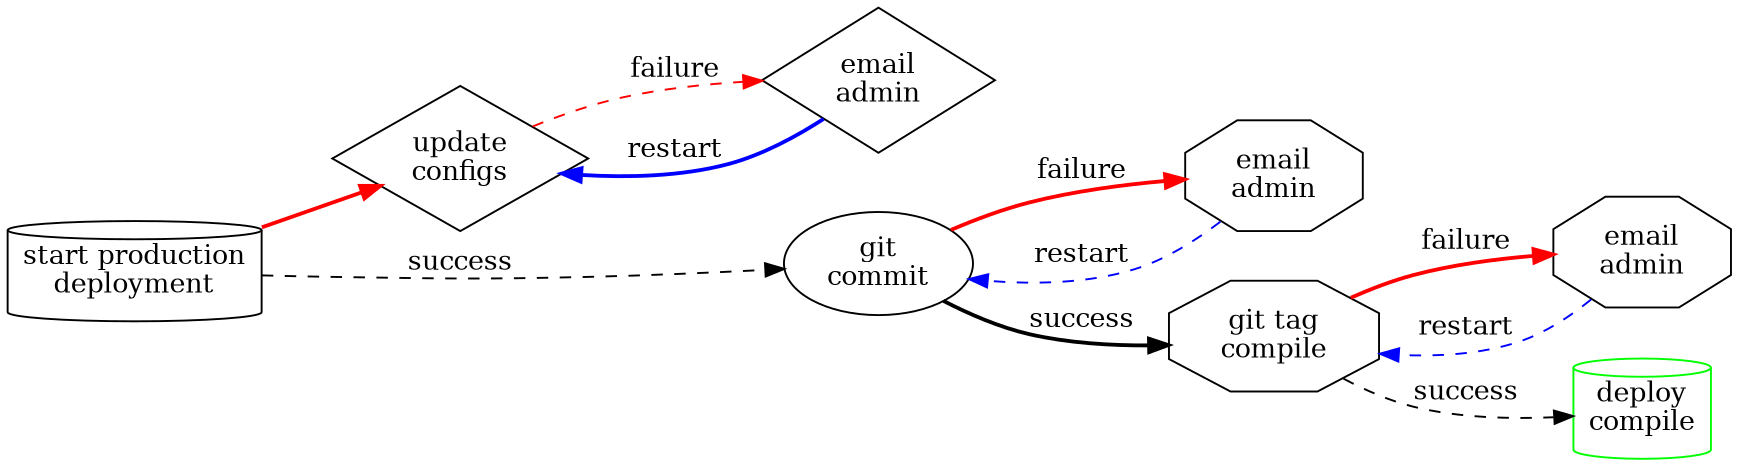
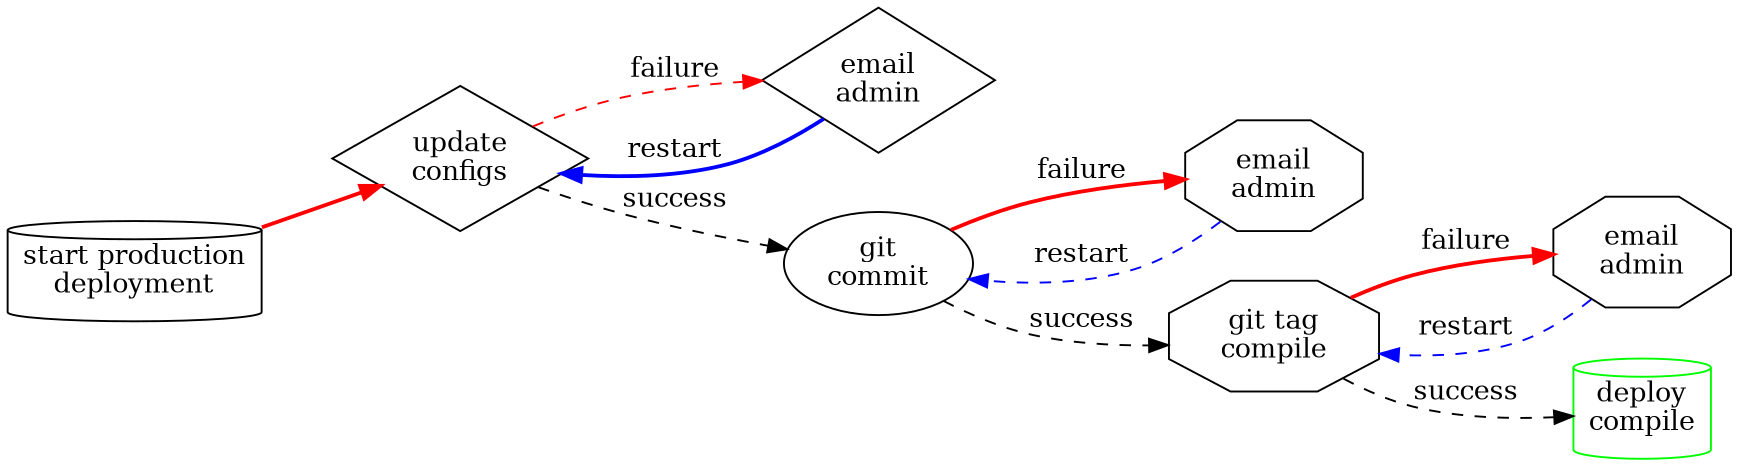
  digraph {
    fontname="DejaVu Serif"
    rankdir=LR
    node [fontname="DejaVu Serif" shape=octagon]
    edge [color=red fontname="DejaVu Serif" style=dashed]
    n1 [label="update\nconfigs" shape=diamond]
    n2 [label="email\nadmin" shape=diamond]
    n3 [label="git\ncommit" shape=ellipse]
    n4 [label="email\nadmin"]
    n5 [label="git tag\ncompile"]
    n6 [label="email\nadmin"]
    n7 [color=green label="deploy\ncompile" shape=cylinder]
    n8 [label="start production\ndeployment" shape=cylinder]
    subgraph sub_1 {
      n1
      n2
    }
    subgraph sub_2 {
      n3
      n4
    }
    subgraph sub_3 {
      n5
      n6
    }
    n1 -> n2 [label=failure]
-   n8 -> n3 [label=success color=""]
+   n1 -> n3 [label=success color=""]
    n2 -> n1 [color=blue label="\nrestart" style=bold]
    n3 -> n4 [label=failure style=bold]
-   n3 -> n5 [label=success style=bold color=""]
+   n3 -> n5 [label=success color=""]
    n4 -> n3 [color=blue label="\nrestart"]
    n5 -> n6 [label=failure style=bold]
    n5 -> n7 [label=success color=""]
    n6 -> n5 [color=blue label="\nrestart"]
    n8 -> n1 [style=bold]
  }
